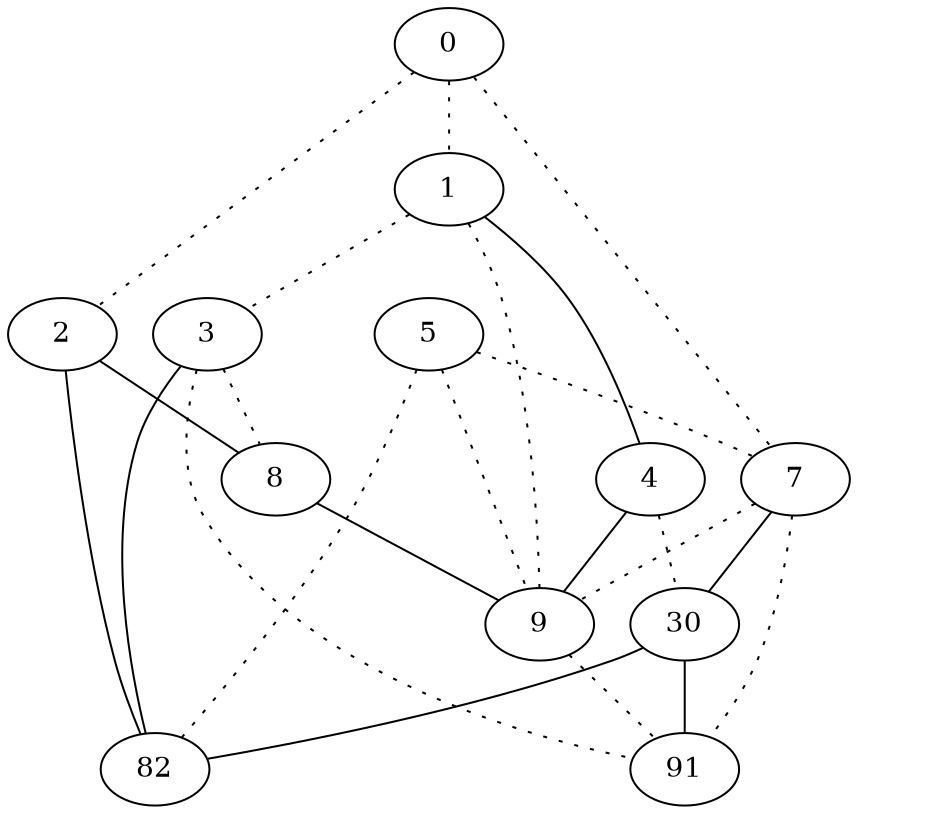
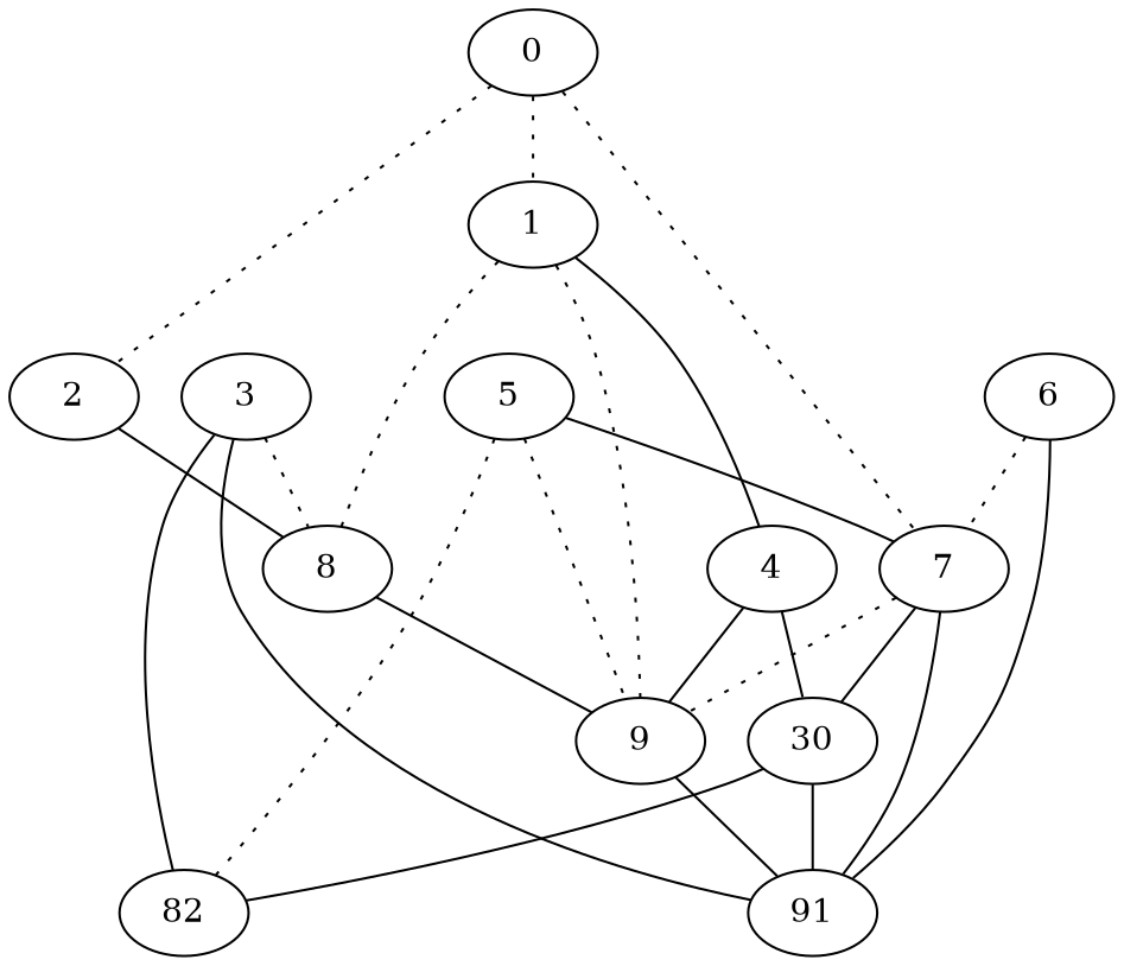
  graph {
    edge [style=dotted]
    n1 [label=0]
    n2 [label=1]
    n3 [label=2]
    n4 [label=7]
    n5 [label=3]
    n6 [label=4]
    n7 [label=9]
    n8 [label=8]
    n9 [label=82]
    n10 [label=91]
    n11 [label=30]
+   n12 [label=6]
    n13 [label=5]
    n1 -- n2
    n1 -- n3
    n1 -- n4
-   n2 -- n5
+   n2 -- n8
    n2 -- n6 [style=""]
    n2 -- n7
    n3 -- n8 [style=""]
-   n3 -- n9 [style=""]
    n4 -- n7
-   n4 -- n10
+   n4 -- n10 [style=""]
    n4 -- n11 [style=""]
    n5 -- n8
    n5 -- n9 [style=""]
-   n5 -- n10
+   n5 -- n10 [style=solid]
    n6 -- n7 [style=solid]
-   n6 -- n11
-   n7 -- n10
+   n6 -- n11 [style=solid]
+   n7 -- n10 [style=solid]
    n8 -- n7 [style=""]
    n11 -- n9 [style=""]
    n11 -- n10 [style=""]
-   n13 -- n4
+   n12 -- n4
+   n12 -- n10 [style=""]
+   n13 -- n4 [style=""]
    n13 -- n7
    n13 -- n9
  }
